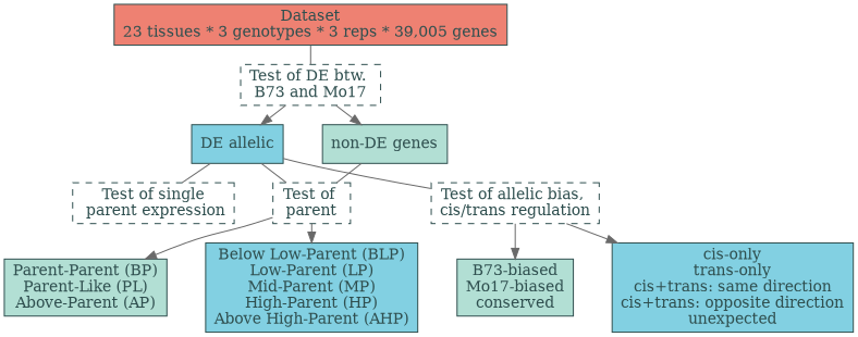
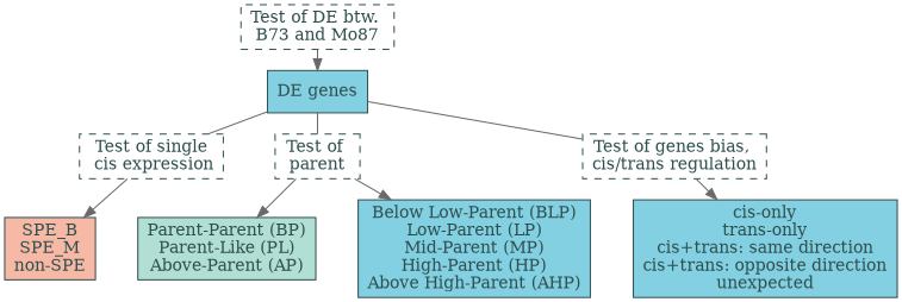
  digraph {
    color=crimson
    compound=true
    nodesep=.5
    ordering=out
    ranksep=.25
    node [color=darkslategray fillcolor=white fixedsize=false fontcolor=darkslategray shape=rectangle style=filled]
    edge [arrowhead=normal arrowtail=none color=DimGray]
-   n1 [fillcolor="#E64B35B2" label="Dataset\n23 tissues * 3 genotypes * 3 reps * 39,005 genes" width=2]
-   n2 [label="Test of DE btw. \nB73 and Mo17" style=dashed width=1]
-   n3 [fillcolor="#4DBBD5B2" label="DE allelic" width=1]
-   n4 [fillcolor="#91D1C2B2" label="non-DE genes" width=1]
-   n5 [label="Test of single\n parent expression" style=dashed width=1]
+   n2 [label="Test of DE btw. \nB73 and Mo87" style=dashed width=1]
+   n3 [fillcolor="#4DBBD5B2" label="DE genes" width=1]
+   n5 [label="Test of single\n cis expression" style=dashed width=1]
    n6 [label="Test of \nparent" style=dashed width=1]
-   n7 [label="Test of allelic bias, \ncis/trans regulation" style=dashed width=1]
+   n7 [label="Test of genes bias, \ncis/trans regulation" style=dashed width=1]
+   n8 [fillcolor="#F39B7FB2" label="SPE_B\nSPE_M\nnon-SPE" width=1]
    n9 [fillcolor="#91D1C2B2" label="Parent-Parent (BP)\nParent-Like (PL)\nAbove-Parent (AP)" width=1]
    n10 [fillcolor="#4DBBD5B2" label="Below Low-Parent (BLP)\nLow-Parent (LP)\nMid-Parent (MP)\nHigh-Parent (HP)\nAbove High-Parent (AHP)" width=1]
-   n11 [fillcolor="#91D1C2B2" label="B73-biased\nMo17-biased\nconserved" width=1]
    n12 [fillcolor="#4DBBD5B2" label="cis-only\ntrans-only\ncis+trans: same direction\ncis+trans: opposite direction\nunexpected" width=1]
-   n1 -> n2 [arrowhead=none]
    n2 -> n3
-   n2 -> n4
    n3 -> n5 [arrowhead=none]
    n3 -> n6 [arrowhead=none]
    n3 -> n7 [arrowhead=none]
-   n4 -> n6 [arrowhead=none]
+   n5 -> n8
    n6 -> n9
    n6 -> n10
-   n7 -> n11
    n7 -> n12
  }
